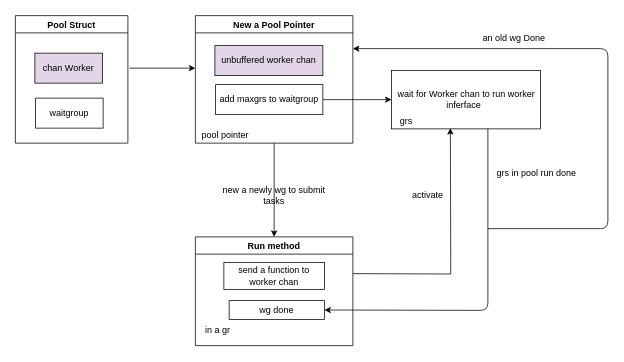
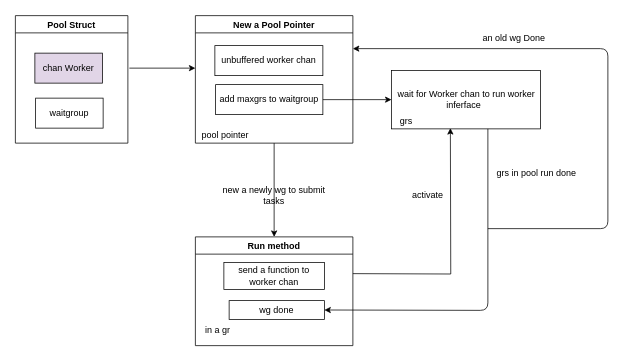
  <mxCell id="0" />
  <mxCell id="1" parent="0" />
  <mxCell id="2" value="Pool Struct" style="swimlane;" vertex="1" parent="1"><mxGeometry x="20" y="20" width="150" height="170" as="geometry" /></mxCell>
  <mxCell id="3" value="chan Worker" style="whiteSpace=wrap;html=1;fillColor=#e1d5e7;" vertex="1" parent="2"><mxGeometry x="26" y="50" width="90" height="40" as="geometry" /></mxCell>
  <mxCell id="4" value="waitgroup" style="whiteSpace=wrap;html=1;" vertex="1" parent="2"><mxGeometry x="27" y="110" width="90" height="40" as="geometry" /></mxCell>
  <mxCell id="5" value="" style="edgeStyle=orthogonalEdgeStyle;rounded=0;orthogonalLoop=1;jettySize=auto;html=1;" edge="1" parent="1" source="6" target="15"><mxGeometry relative="1" as="geometry" /></mxCell>
  <mxCell id="6" value="New a Pool Pointer" style="swimlane;" vertex="1" parent="1"><mxGeometry x="260" y="20" width="210" height="170" as="geometry" /></mxCell>
- <mxCell id="7" value="unbuffered worker chan" style="whiteSpace=wrap;html=1;fillColor=#e1d5e7;" vertex="1" parent="6"><mxGeometry x="26" y="40" width="144" height="40" as="geometry" /></mxCell>
+ <mxCell id="7" value="unbuffered worker chan" style="whiteSpace=wrap;html=1;" vertex="1" parent="6"><mxGeometry x="26" y="40" width="144" height="40" as="geometry" /></mxCell>
  <mxCell id="8" value="add maxgrs to waitgroup" style="whiteSpace=wrap;html=1;" vertex="1" parent="6"><mxGeometry x="27" y="92" width="143" height="40" as="geometry" /></mxCell>
  <mxCell id="9" value="pool pointer" style="text;html=1;strokeColor=none;fillColor=none;align=center;verticalAlign=middle;whiteSpace=wrap;rounded=0;" vertex="1" parent="6"><mxGeometry y="150" width="80" height="20" as="geometry" /></mxCell>
  <mxCell id="10" value="" style="endArrow=classic;html=1;" edge="1" parent="1"><mxGeometry width="50" height="50" relative="1" as="geometry"><mxPoint x="172" y="90" as="sourcePoint" /><mxPoint x="260" y="90" as="targetPoint" /></mxGeometry></mxCell>
  <mxCell id="11" value="wait for Worker chan to run worker inferface&amp;nbsp;&amp;nbsp;" style="whiteSpace=wrap;html=1;" vertex="1" parent="1"><mxGeometry x="521.5" y="93" width="198.5" height="78" as="geometry" /></mxCell>
  <mxCell id="12" value="" style="edgeStyle=orthogonalEdgeStyle;rounded=0;orthogonalLoop=1;jettySize=auto;html=1;" edge="1" parent="1" source="8" target="11"><mxGeometry relative="1" as="geometry" /></mxCell>
  <mxCell id="13" value="grs" style="text;html=1;strokeColor=none;fillColor=none;align=center;verticalAlign=middle;whiteSpace=wrap;rounded=0;" vertex="1" parent="1"><mxGeometry x="521.5" y="151" width="38.5" height="20" as="geometry" /></mxCell>
  <mxCell id="14" value="" style="edgeStyle=orthogonalEdgeStyle;rounded=0;orthogonalLoop=1;jettySize=auto;html=1;" edge="1" parent="1"><mxGeometry relative="1" as="geometry"><mxPoint x="470" y="364" as="sourcePoint" /><mxPoint x="600" y="170" as="targetPoint" /></mxGeometry></mxCell>
  <mxCell id="15" value="Run method" style="swimlane;" vertex="1" parent="1"><mxGeometry x="260" y="315" width="210" height="145" as="geometry" /></mxCell>
  <mxCell id="16" value="send a function to worker chan" style="whiteSpace=wrap;html=1;" vertex="1" parent="15"><mxGeometry x="38" y="34" width="134" height="36" as="geometry" /></mxCell>
  <mxCell id="17" value="in a gr" style="text;html=1;strokeColor=none;fillColor=none;align=center;verticalAlign=middle;whiteSpace=wrap;rounded=0;" vertex="1" parent="15"><mxGeometry x="-10" y="115" width="80" height="20" as="geometry" /></mxCell>
  <mxCell id="18" value="wg done" style="whiteSpace=wrap;html=1;" vertex="1" parent="15"><mxGeometry x="45" y="85" width="127" height="25" as="geometry" /></mxCell>
  <mxCell id="19" value="new a newly wg to submit tasks" style="text;html=1;strokeColor=none;fillColor=none;align=center;verticalAlign=middle;whiteSpace=wrap;rounded=0;rotation=0;" vertex="1" parent="1"><mxGeometry x="285" y="220" width="160" height="80" as="geometry" /></mxCell>
  <mxCell id="20" value="activate" style="text;html=1;strokeColor=none;fillColor=none;align=center;verticalAlign=middle;whiteSpace=wrap;rounded=0;" vertex="1" parent="1"><mxGeometry x="550" y="250" width="40" height="20" as="geometry" /></mxCell>
  <mxCell id="21" value="" style="endArrow=classic;html=1;entryX=1;entryY=0.5;entryDx=0;entryDy=0;" edge="1" parent="1" target="18"><mxGeometry width="50" height="50" relative="1" as="geometry"><mxPoint x="650" y="171" as="sourcePoint" /><mxPoint x="470" y="399" as="targetPoint" /><Array as="points"><mxPoint x="650" y="413" /></Array></mxGeometry></mxCell>
  <mxCell id="22" value="" style="endArrow=classic;html=1;" edge="1" parent="1"><mxGeometry width="50" height="50" relative="1" as="geometry"><mxPoint x="650" y="304" as="sourcePoint" /><mxPoint x="470" y="64" as="targetPoint" /><Array as="points"><mxPoint x="810" y="304" /><mxPoint x="810" y="64" /></Array></mxGeometry></mxCell>
  <mxCell id="23" value="an old wg Done" style="text;html=1;strokeColor=none;fillColor=none;align=center;verticalAlign=middle;whiteSpace=wrap;rounded=0;" vertex="1" parent="1"><mxGeometry x="630" y="40" width="110" height="20" as="geometry" /></mxCell>
  <mxCell id="24" value="grs in pool run done" style="text;html=1;strokeColor=none;fillColor=none;align=center;verticalAlign=middle;whiteSpace=wrap;rounded=0;" vertex="1" parent="1"><mxGeometry x="660" y="220" width="110" height="20" as="geometry" /></mxCell>
